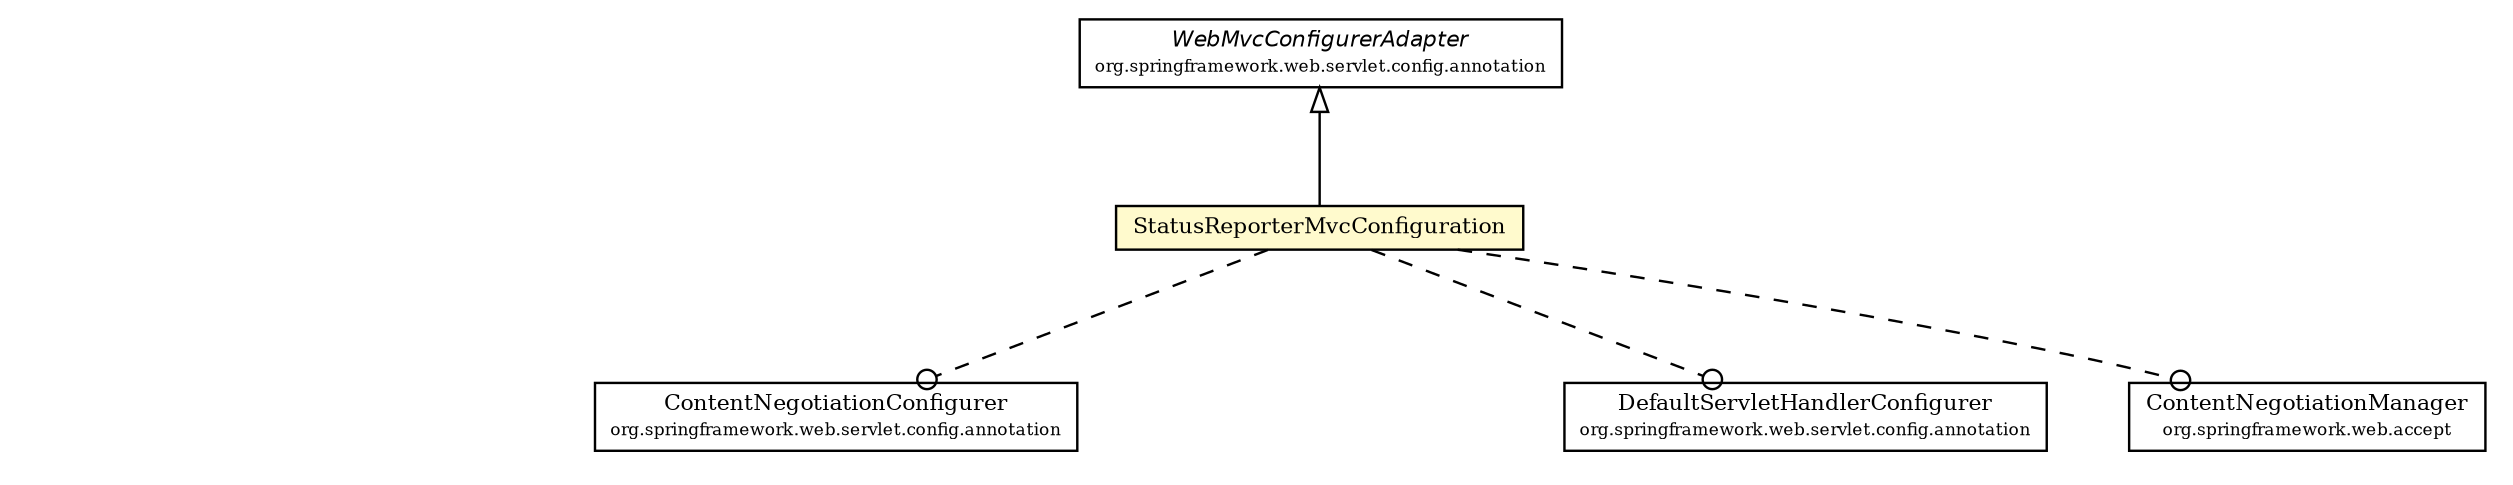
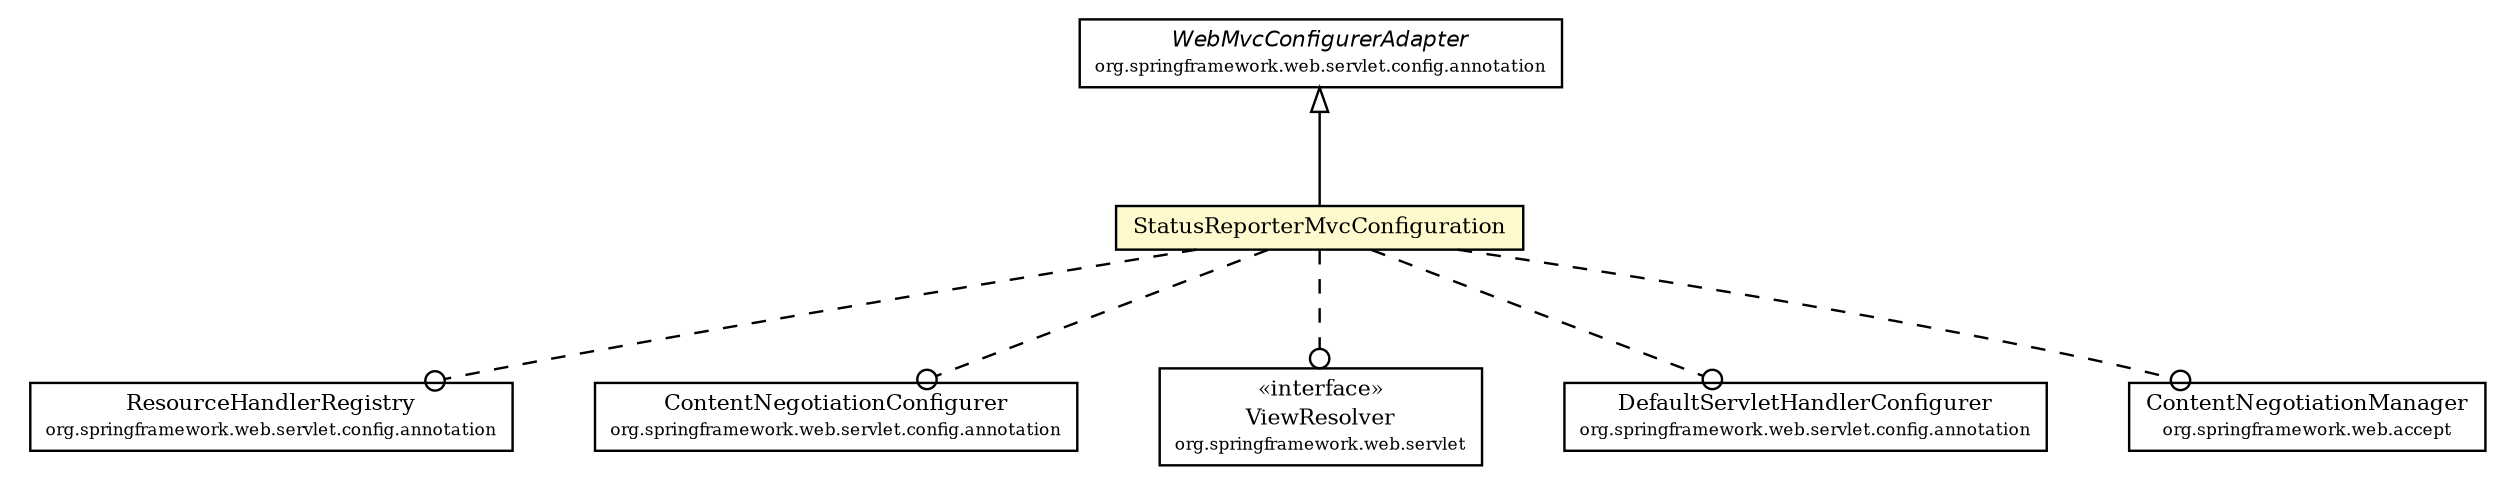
  digraph {
    fontname="DejaVu Serif"
    nodesep=0.25
    ranksep=0.5
    node [fontcolor=black fontname="DejaVu Serif" fontsize=9.0 shape=plaintext]
    edge [arrowhead=odot color=black fontcolor=black fontname="DejaVu Serif" fontsize=10.0 headport=p labelfontname=Helvetica labelfontsize=10 style=dashed tailport=p]
    n1 [label=<<table title="net.ljcomputing.sr.config.StatusReporterMvcConfiguration" border="0" cellborder="1" cellspacing="0" cellpadding="2" port="p" bgcolor="lemonChiffon" href="./StatusReporterMvcConfiguration.html"> 		<tr><td><table border="0" cellspacing="0" cellpadding="1"> <tr><td align="center" balign="center"> StatusReporterMvcConfiguration </td></tr> 		</table></td></tr> 		</table>>]
+   n2 [label=<<table title="org.springframework.web.servlet.config.annotation.ResourceHandlerRegistry" border="0" cellborder="1" cellspacing="0" cellpadding="2" port="p"> 		<tr><td><table border="0" cellspacing="0" cellpadding="1"> <tr><td align="center" balign="center"> ResourceHandlerRegistry </td></tr> <tr><td align="center" balign="center"><font point-size="7.0"> org.springframework.web.servlet.config.annotation </font></td></tr> 		</table></td></tr> 		</table>>]
    n3 [label=<<table title="org.springframework.web.servlet.config.annotation.ContentNegotiationConfigurer" border="0" cellborder="1" cellspacing="0" cellpadding="2" port="p"> 		<tr><td><table border="0" cellspacing="0" cellpadding="1"> <tr><td align="center" balign="center"> ContentNegotiationConfigurer </td></tr> <tr><td align="center" balign="center"><font point-size="7.0"> org.springframework.web.servlet.config.annotation </font></td></tr> 		</table></td></tr> 		</table>>]
+   n4 [label=<<table title="org.springframework.web.servlet.ViewResolver" border="0" cellborder="1" cellspacing="0" cellpadding="2" port="p"> 		<tr><td><table border="0" cellspacing="0" cellpadding="1"> <tr><td align="center" balign="center"> &#171;interface&#187; </td></tr> <tr><td align="center" balign="center"> ViewResolver </td></tr> <tr><td align="center" balign="center"><font point-size="7.0"> org.springframework.web.servlet </font></td></tr> 		</table></td></tr> 		</table>>]
    n5 [label=<<table title="org.springframework.web.servlet.config.annotation.DefaultServletHandlerConfigurer" border="0" cellborder="1" cellspacing="0" cellpadding="2" port="p"> 		<tr><td><table border="0" cellspacing="0" cellpadding="1"> <tr><td align="center" balign="center"> DefaultServletHandlerConfigurer </td></tr> <tr><td align="center" balign="center"><font point-size="7.0"> org.springframework.web.servlet.config.annotation </font></td></tr> 		</table></td></tr> 		</table>>]
    n6 [label=<<table title="org.springframework.web.accept.ContentNegotiationManager" border="0" cellborder="1" cellspacing="0" cellpadding="2" port="p"> 		<tr><td><table border="0" cellspacing="0" cellpadding="1"> <tr><td align="center" balign="center"> ContentNegotiationManager </td></tr> <tr><td align="center" balign="center"><font point-size="7.0"> org.springframework.web.accept </font></td></tr> 		</table></td></tr> 		</table>>]
    n7 [label=<<table title="org.springframework.web.servlet.config.annotation.WebMvcConfigurerAdapter" border="0" cellborder="1" cellspacing="0" cellpadding="2" port="p"> 		<tr><td><table border="0" cellspacing="0" cellpadding="1"> <tr><td align="center" balign="center"><font face="Helvetica-Oblique"> WebMvcConfigurerAdapter </font></td></tr> <tr><td align="center" balign="center"><font point-size="7.0"> org.springframework.web.servlet.config.annotation </font></td></tr> 		</table></td></tr> 		</table>>]
+   n1 -> n2
    n1 -> n3
+   n1 -> n4
    n1 -> n5
    n1 -> n6
    n7 -> n1 [arrowtail=empty dir=back fontsize=10 arrowhead="" color="" fontcolor="" style=""]
  }
